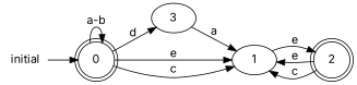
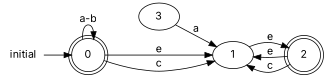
  digraph {
    fontname=Inter
    rankdir=LR
    node [fontname=Inter]
    edge [fontname=Inter]
    0 [shape=doublecircle]
    3
    1
    2 [shape=doublecircle]
    initial [shape=plaintext]
    0 -> 0 [label="a-b"]
-   0 -> 3 [label=d]
    0 -> 1 [label=e]
    0 -> 1 [label=c]
    3 -> 1 [label=a]
    1 -> 2 [label=e]
    2 -> 1 [label=e]
    2 -> 1 [label=c]
    initial -> 0
  }
